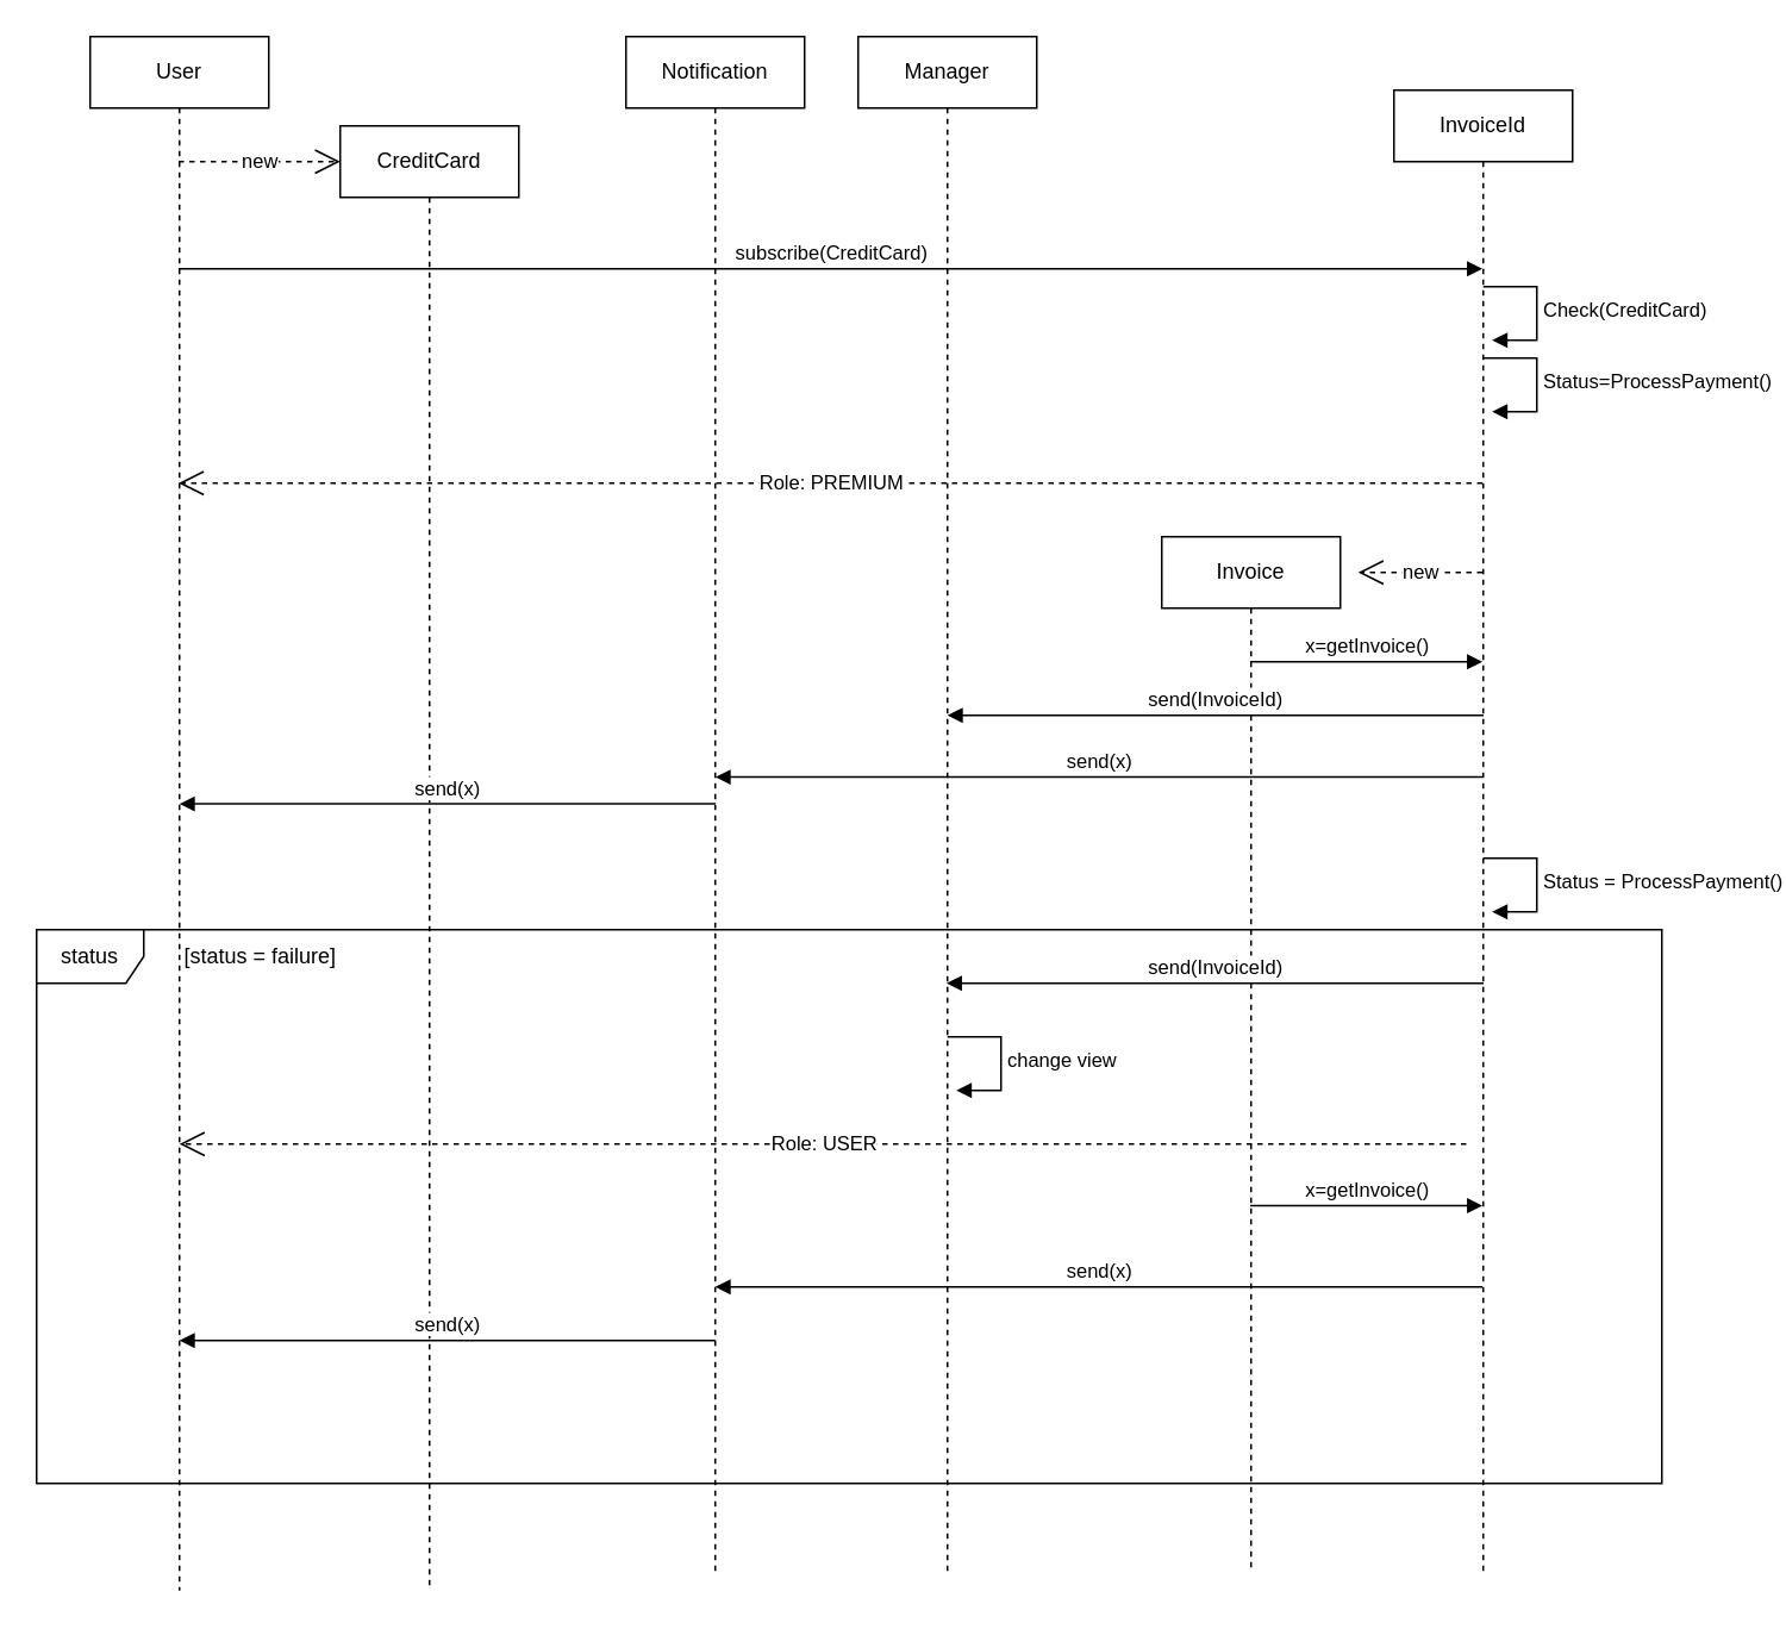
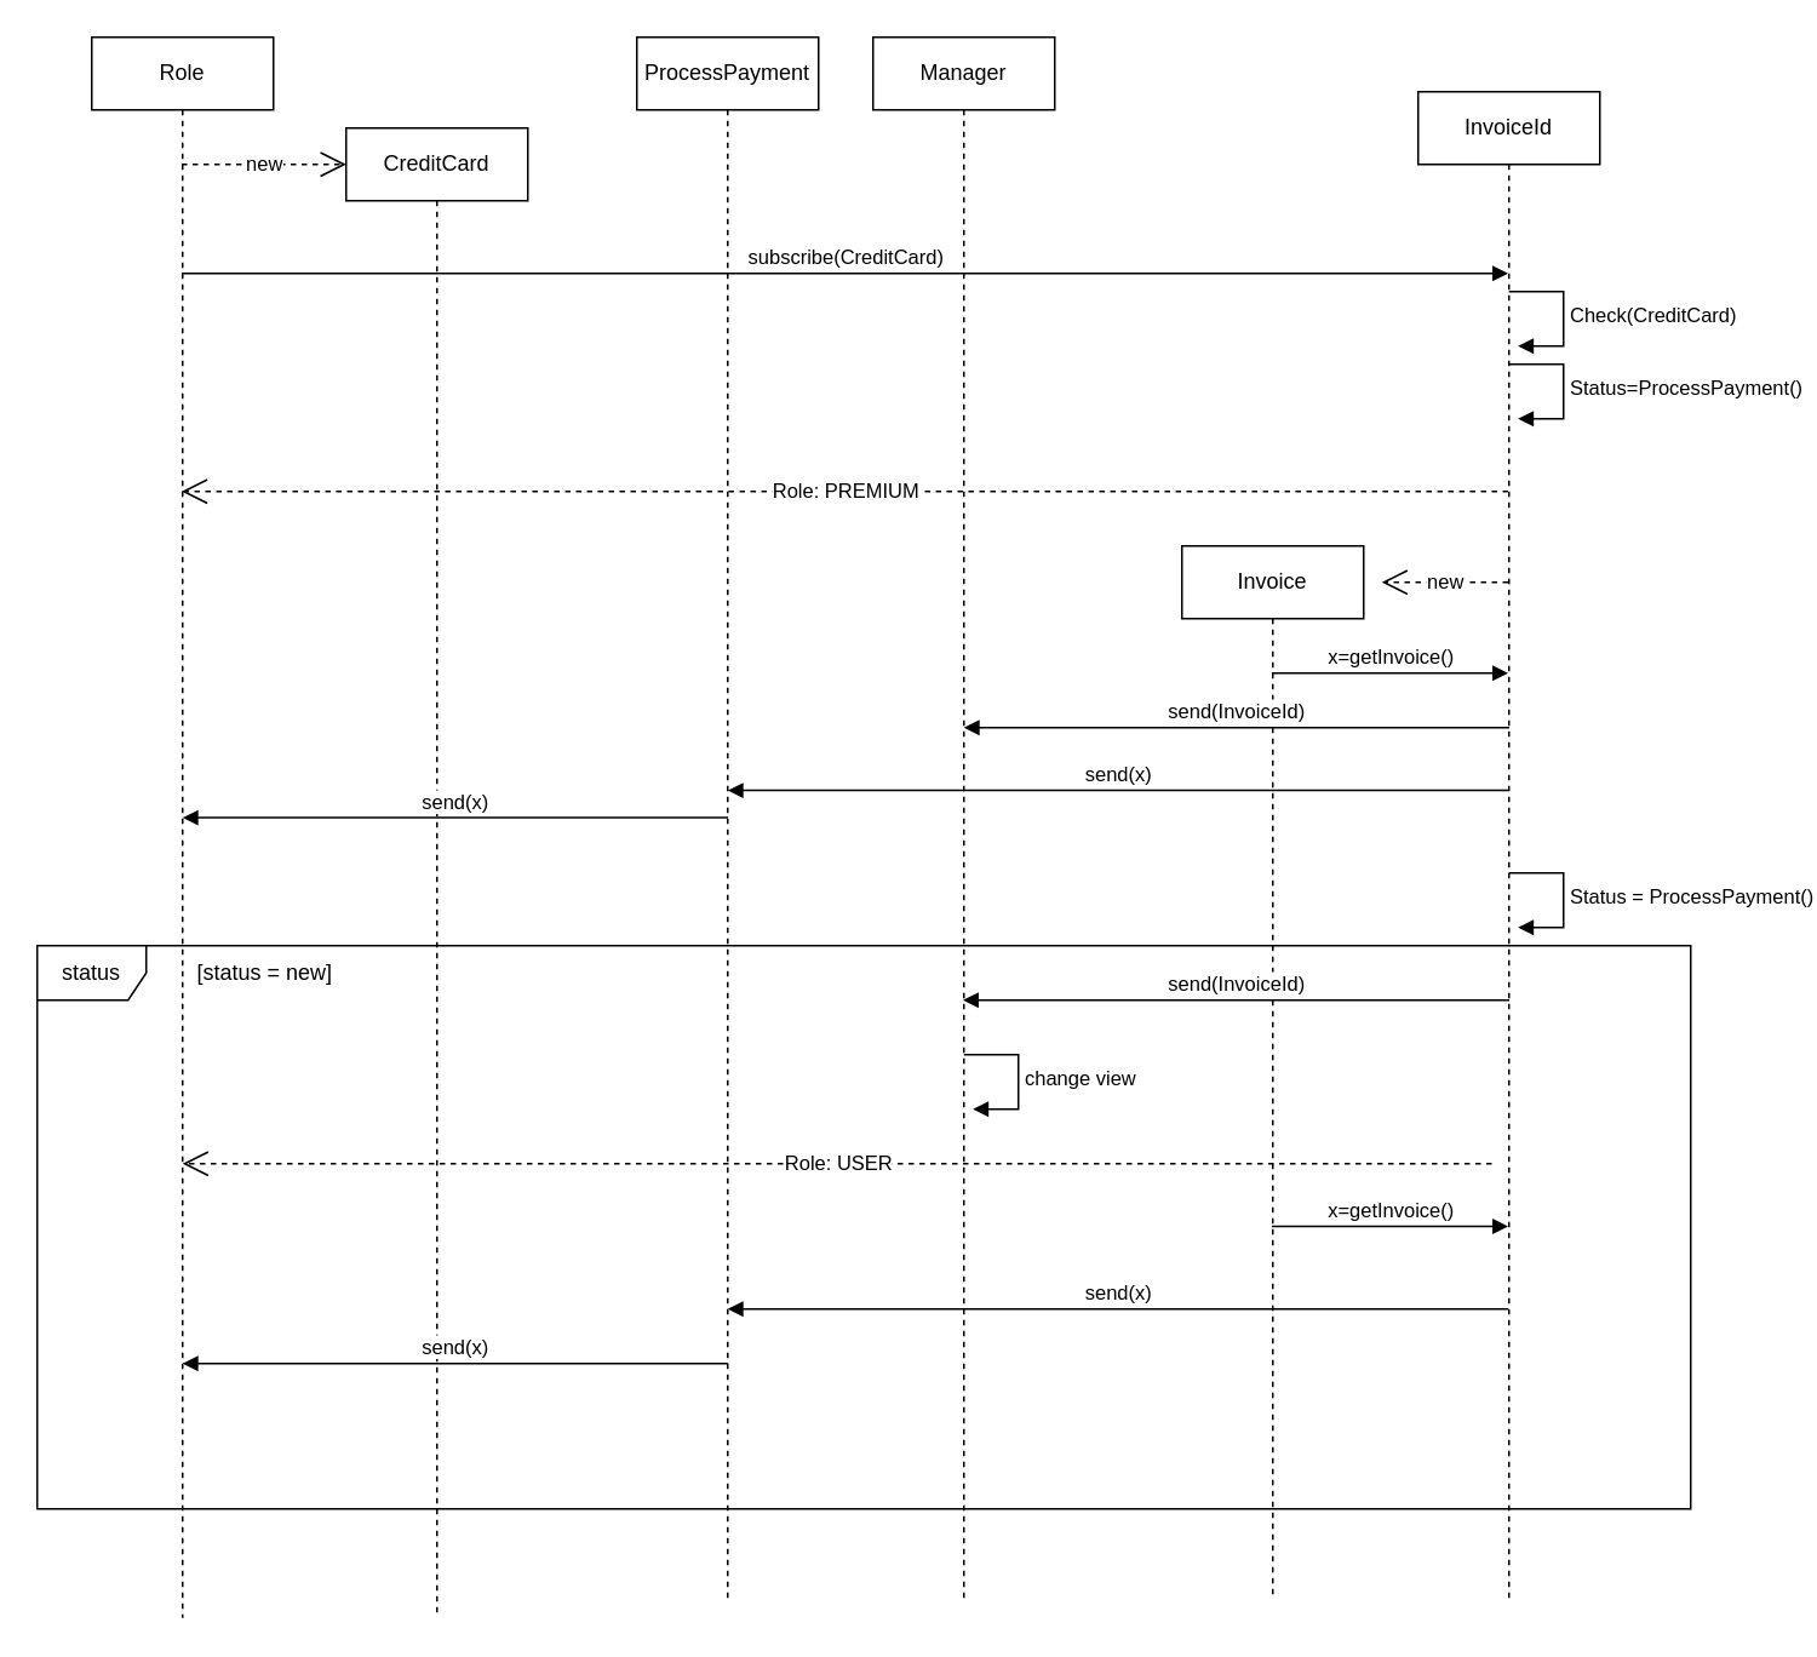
  <mxCell id="0" />
  <mxCell id="1" parent="0" />
- <mxCell id="2" value="User" style="shape=umlLifeline;perimeter=lifelinePerimeter;whiteSpace=wrap;html=1;container=0;dropTarget=0;collapsible=0;recursiveResize=0;outlineConnect=0;portConstraint=eastwest;newEdgeStyle={&quot;edgeStyle&quot;:&quot;elbowEdgeStyle&quot;,&quot;elbow&quot;:&quot;vertical&quot;,&quot;curved&quot;:0,&quot;rounded&quot;:0};" parent="1" vertex="1"><mxGeometry x="50" y="20" width="100" height="870" as="geometry" /></mxCell>
+ <mxCell id="2" value="Role" style="shape=umlLifeline;perimeter=lifelinePerimeter;whiteSpace=wrap;html=1;container=0;dropTarget=0;collapsible=0;recursiveResize=0;outlineConnect=0;portConstraint=eastwest;newEdgeStyle={&quot;edgeStyle&quot;:&quot;elbowEdgeStyle&quot;,&quot;elbow&quot;:&quot;vertical&quot;,&quot;curved&quot;:0,&quot;rounded&quot;:0};" parent="1" vertex="1"><mxGeometry x="50" y="20" width="100" height="870" as="geometry" /></mxCell>
  <mxCell id="3" value="Invoice" style="shape=umlLifeline;perimeter=lifelinePerimeter;whiteSpace=wrap;html=1;container=0;dropTarget=0;collapsible=0;recursiveResize=0;outlineConnect=0;portConstraint=eastwest;newEdgeStyle={&quot;edgeStyle&quot;:&quot;elbowEdgeStyle&quot;,&quot;elbow&quot;:&quot;vertical&quot;,&quot;curved&quot;:0,&quot;rounded&quot;:0};" parent="1" vertex="1"><mxGeometry x="650" y="300" width="100" height="580" as="geometry" /></mxCell>
- <mxCell id="4" value="Notification" style="shape=umlLifeline;perimeter=lifelinePerimeter;whiteSpace=wrap;html=1;container=0;dropTarget=0;collapsible=0;recursiveResize=0;outlineConnect=0;portConstraint=eastwest;newEdgeStyle={&quot;edgeStyle&quot;:&quot;elbowEdgeStyle&quot;,&quot;elbow&quot;:&quot;vertical&quot;,&quot;curved&quot;:0,&quot;rounded&quot;:0};" parent="1" vertex="1"><mxGeometry x="350" y="20" width="100" height="860" as="geometry" /></mxCell>
+ <mxCell id="4" value="ProcessPayment" style="shape=umlLifeline;perimeter=lifelinePerimeter;whiteSpace=wrap;html=1;container=0;dropTarget=0;collapsible=0;recursiveResize=0;outlineConnect=0;portConstraint=eastwest;newEdgeStyle={&quot;edgeStyle&quot;:&quot;elbowEdgeStyle&quot;,&quot;elbow&quot;:&quot;vertical&quot;,&quot;curved&quot;:0,&quot;rounded&quot;:0};" parent="1" vertex="1"><mxGeometry x="350" y="20" width="100" height="860" as="geometry" /></mxCell>
  <mxCell id="5" value="InvoiceId" style="shape=umlLifeline;perimeter=lifelinePerimeter;whiteSpace=wrap;html=1;container=0;dropTarget=0;collapsible=0;recursiveResize=0;outlineConnect=0;portConstraint=eastwest;newEdgeStyle={&quot;edgeStyle&quot;:&quot;elbowEdgeStyle&quot;,&quot;elbow&quot;:&quot;vertical&quot;,&quot;curved&quot;:0,&quot;rounded&quot;:0};" parent="1" vertex="1"><mxGeometry x="780" y="50" width="100" height="830" as="geometry" /></mxCell>
  <mxCell id="6" value="Check(CreditCard)" style="html=1;align=left;spacingLeft=2;endArrow=block;rounded=0;edgeStyle=orthogonalEdgeStyle;curved=0;rounded=0;" parent="5" edge="1"><mxGeometry relative="1" as="geometry"><mxPoint x="50" y="110" as="sourcePoint" /><Array as="points"><mxPoint x="80" y="140" /></Array><mxPoint x="55" y="140" as="targetPoint" /></mxGeometry></mxCell>
  <mxCell id="7" value="CreditCard" style="shape=umlLifeline;perimeter=lifelinePerimeter;whiteSpace=wrap;html=1;container=0;dropTarget=0;collapsible=0;recursiveResize=0;outlineConnect=0;portConstraint=eastwest;newEdgeStyle={&quot;edgeStyle&quot;:&quot;elbowEdgeStyle&quot;,&quot;elbow&quot;:&quot;vertical&quot;,&quot;curved&quot;:0,&quot;rounded&quot;:0};" parent="1" vertex="1"><mxGeometry x="190" y="70" width="100" height="820" as="geometry" /></mxCell>
  <mxCell id="8" value="subscribe(CreditCard)" style="html=1;verticalAlign=bottom;endArrow=block;curved=0;rounded=0;" parent="1" target="5" edge="1"><mxGeometry width="80" relative="1" as="geometry"><mxPoint x="99.5" y="150" as="sourcePoint" /><mxPoint x="689.5" y="150" as="targetPoint" /></mxGeometry></mxCell>
  <mxCell id="9" value="new" style="endArrow=open;endSize=12;dashed=1;html=1;rounded=0;" parent="1" source="2" edge="1"><mxGeometry width="160" relative="1" as="geometry"><mxPoint x="110" y="90" as="sourcePoint" /><mxPoint x="190" y="90" as="targetPoint" /></mxGeometry></mxCell>
  <mxCell id="10" value="Role: PREMIUM" style="endArrow=open;endSize=12;dashed=1;html=1;rounded=0;" parent="1" source="5" edge="1"><mxGeometry width="160" relative="1" as="geometry"><mxPoint x="689.5" y="270" as="sourcePoint" /><mxPoint x="99.5" y="270" as="targetPoint" /></mxGeometry></mxCell>
  <mxCell id="11" value="Status=ProcessPayment()" style="html=1;align=left;spacingLeft=2;endArrow=block;rounded=0;edgeStyle=orthogonalEdgeStyle;curved=0;rounded=0;" parent="1" edge="1"><mxGeometry relative="1" as="geometry"><mxPoint x="830" y="200" as="sourcePoint" /><Array as="points"><mxPoint x="860" y="230" /></Array><mxPoint x="835" y="230" as="targetPoint" /></mxGeometry></mxCell>
  <mxCell id="12" value="new" style="endArrow=open;endSize=12;dashed=1;html=1;rounded=0;" parent="1" edge="1"><mxGeometry width="160" relative="1" as="geometry"><mxPoint x="829.5" y="320" as="sourcePoint" /><mxPoint x="760" y="320" as="targetPoint" /></mxGeometry></mxCell>
  <mxCell id="13" value="send(x)" style="html=1;verticalAlign=bottom;endArrow=block;curved=0;rounded=0;" parent="1" edge="1"><mxGeometry width="80" relative="1" as="geometry"><mxPoint x="829.5" y="434.57" as="sourcePoint" /><mxPoint x="400" y="434.57" as="targetPoint" /></mxGeometry></mxCell>
  <mxCell id="14" value="x=getInvoice()" style="html=1;verticalAlign=bottom;endArrow=block;curved=0;rounded=0;" parent="1" edge="1"><mxGeometry width="80" relative="1" as="geometry"><mxPoint x="699.5" y="370" as="sourcePoint" /><mxPoint x="829.5" y="370" as="targetPoint" /></mxGeometry></mxCell>
  <mxCell id="15" value="send(x)" style="html=1;verticalAlign=bottom;endArrow=block;curved=0;rounded=0;" parent="1" edge="1"><mxGeometry width="80" relative="1" as="geometry"><mxPoint x="400.19" y="449.57" as="sourcePoint" /><mxPoint x="100" y="449.57" as="targetPoint" /></mxGeometry></mxCell>
  <mxCell id="16" value="Manager" style="shape=umlLifeline;perimeter=lifelinePerimeter;whiteSpace=wrap;html=1;container=0;dropTarget=0;collapsible=0;recursiveResize=0;outlineConnect=0;portConstraint=eastwest;newEdgeStyle={&quot;edgeStyle&quot;:&quot;elbowEdgeStyle&quot;,&quot;elbow&quot;:&quot;vertical&quot;,&quot;curved&quot;:0,&quot;rounded&quot;:0};" parent="1" vertex="1"><mxGeometry x="480" y="20" width="100" height="860" as="geometry" /></mxCell>
  <mxCell id="17" value="send(InvoiceId)" style="html=1;verticalAlign=bottom;endArrow=block;curved=0;rounded=0;" parent="1" target="16" edge="1"><mxGeometry width="80" relative="1" as="geometry"><mxPoint x="830.19" y="550" as="sourcePoint" /><mxPoint x="700" y="550.5" as="targetPoint" /></mxGeometry></mxCell>
  <mxCell id="18" value="Status = ProcessPayment()" style="html=1;align=left;spacingLeft=2;endArrow=block;rounded=0;edgeStyle=orthogonalEdgeStyle;curved=0;rounded=0;" parent="1" edge="1"><mxGeometry relative="1" as="geometry"><mxPoint x="830" y="480" as="sourcePoint" /><Array as="points"><mxPoint x="860" y="510" /></Array><mxPoint x="835" y="510" as="targetPoint" /></mxGeometry></mxCell>
  <mxCell id="19" value="status" style="shape=umlFrame;whiteSpace=wrap;html=1;pointerEvents=0;" parent="1" vertex="1"><mxGeometry x="20" y="520" width="910" height="310" as="geometry" /></mxCell>
- <mxCell id="20" value="[status = failure]" style="text;html=1;align=center;verticalAlign=middle;resizable=0;points=[];autosize=1;strokeColor=none;fillColor=none;" parent="1" vertex="1"><mxGeometry x="90" y="520" width="110" height="30" as="geometry" /></mxCell>
+ <mxCell id="20" value="[status = new]" style="text;html=1;align=center;verticalAlign=middle;resizable=0;points=[];autosize=1;strokeColor=none;fillColor=none;" parent="1" vertex="1"><mxGeometry x="90" y="520" width="110" height="30" as="geometry" /></mxCell>
  <mxCell id="21" value="send(InvoiceId)" style="html=1;verticalAlign=bottom;endArrow=block;curved=0;rounded=0;" parent="1" edge="1"><mxGeometry width="80" relative="1" as="geometry"><mxPoint x="830.19" y="400" as="sourcePoint" /><mxPoint x="530" y="400" as="targetPoint" /></mxGeometry></mxCell>
  <mxCell id="22" value="Role: USER" style="endArrow=open;endSize=12;dashed=1;html=1;rounded=0;" parent="1" edge="1"><mxGeometry width="160" relative="1" as="geometry"><mxPoint x="820.5" y="640" as="sourcePoint" /><mxPoint x="100" y="640" as="targetPoint" /></mxGeometry></mxCell>
  <mxCell id="23" value="x=getInvoice()" style="html=1;verticalAlign=bottom;endArrow=block;curved=0;rounded=0;" parent="1" edge="1"><mxGeometry width="80" relative="1" as="geometry"><mxPoint x="699.5" y="674.5" as="sourcePoint" /><mxPoint x="829.5" y="674.5" as="targetPoint" /></mxGeometry></mxCell>
  <mxCell id="24" value="send(x)" style="html=1;verticalAlign=bottom;endArrow=block;curved=0;rounded=0;" parent="1" edge="1"><mxGeometry width="80" relative="1" as="geometry"><mxPoint x="829.5" y="720" as="sourcePoint" /><mxPoint x="400" y="720" as="targetPoint" /></mxGeometry></mxCell>
  <mxCell id="25" value="send(x)" style="html=1;verticalAlign=bottom;endArrow=block;curved=0;rounded=0;" parent="1" edge="1"><mxGeometry width="80" relative="1" as="geometry"><mxPoint x="400" y="750" as="sourcePoint" /><mxPoint x="100" y="750" as="targetPoint" /></mxGeometry></mxCell>
  <mxCell id="26" value="change view" style="html=1;align=left;spacingLeft=2;endArrow=block;rounded=0;edgeStyle=orthogonalEdgeStyle;curved=0;rounded=0;" parent="1" edge="1"><mxGeometry relative="1" as="geometry"><mxPoint x="530" y="580" as="sourcePoint" /><Array as="points"><mxPoint x="560" y="610" /></Array><mxPoint x="535" y="610" as="targetPoint" /></mxGeometry></mxCell>
